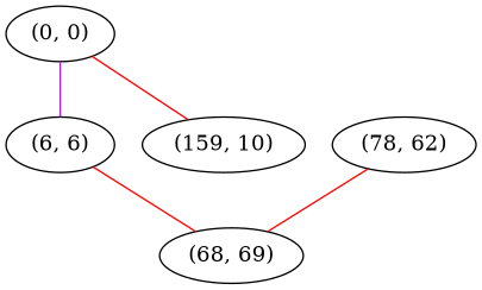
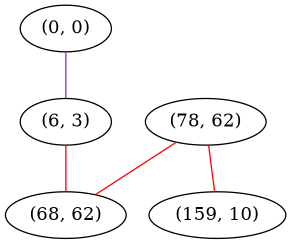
  graph {
    edge [color=red weight=1]
    "(0, 0)"
-   "(6, 6)"
-   "(68, 62)" [label="(68, 69)"]
+   "(6, 6)" [label="(6, 3)"]
+   "(68, 62)"
    n4 [label="(78, 62)"]
    "(159, 10)"
    "(0, 0)" -- "(6, 6)" [color=purple weight=4]
    "(6, 6)" -- "(68, 62)"
    n4 -- "(68, 62)"
-   "(0, 0)" -- "(159, 10)"
+   n4 -- "(159, 10)"
  }
